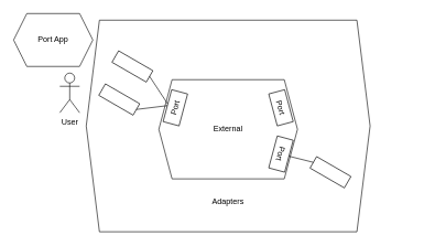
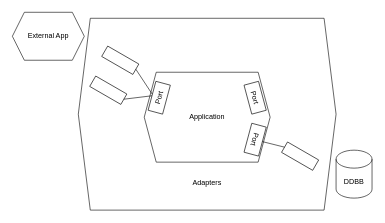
  <mxCell id="0" />
  <mxCell id="1" parent="0" />
  <mxCell id="2" value="&lt;div&gt;&lt;br&gt;&lt;/div&gt;&lt;div&gt;&lt;br&gt;&lt;/div&gt;&lt;div&gt;&lt;br&gt;&lt;/div&gt;&lt;div&gt;&lt;br&gt;&lt;/div&gt;&lt;div&gt;&lt;br&gt;&lt;/div&gt;&lt;div&gt;&lt;br&gt;&lt;/div&gt;&lt;div&gt;&lt;br&gt;&lt;/div&gt;&lt;div&gt;&lt;br&gt;&lt;/div&gt;&lt;div&gt;&lt;br&gt;&lt;/div&gt;&lt;div&gt;&lt;br&gt;&lt;/div&gt;&lt;div&gt;&lt;br&gt;&lt;/div&gt;&lt;div&gt;&lt;br&gt;&lt;/div&gt;&lt;div&gt;&lt;br&gt;&lt;/div&gt;&lt;div&gt;&lt;br&gt;&lt;/div&gt;&lt;div&gt;&lt;br&gt;&lt;/div&gt;&lt;div&gt;&lt;br&gt;&lt;/div&gt;&lt;div&gt;Adapters&lt;/div&gt;" style="shape=hexagon;perimeter=hexagonPerimeter2;whiteSpace=wrap;html=1;fixedSize=1;" vertex="1" parent="1"><mxGeometry x="130" y="30" width="430" height="320" as="geometry" /></mxCell>
- <mxCell id="3" value="External" style="shape=hexagon;perimeter=hexagonPerimeter2;whiteSpace=wrap;html=1;fixedSize=1;" vertex="1" parent="1"><mxGeometry x="240" y="120" width="210" height="150" as="geometry" /></mxCell>
+ <mxCell id="3" value="Application" style="shape=hexagon;perimeter=hexagonPerimeter2;whiteSpace=wrap;html=1;fixedSize=1;" vertex="1" parent="1"><mxGeometry x="240" y="120" width="210" height="150" as="geometry" /></mxCell>
  <mxCell id="4" value="Port" style="rounded=0;whiteSpace=wrap;html=1;rotation=-75;" vertex="1" parent="1"><mxGeometry x="240" y="150" width="50" height="25" as="geometry" /></mxCell>
  <mxCell id="5" value="Port" style="rounded=0;whiteSpace=wrap;html=1;rotation=75;" vertex="1" parent="1"><mxGeometry x="400" y="150" width="50" height="25" as="geometry" /></mxCell>
  <mxCell id="6" value="Port" style="rounded=0;whiteSpace=wrap;html=1;rotation=105;" vertex="1" parent="1"><mxGeometry x="400" y="220" width="50" height="25" as="geometry" /></mxCell>
  <mxCell id="7" value="" style="rounded=0;whiteSpace=wrap;html=1;rotation=30;" vertex="1" parent="1"><mxGeometry x="170" y="90" width="60" height="20" as="geometry" /></mxCell>
  <mxCell id="8" value="" style="endArrow=none;html=1;rounded=0;exitX=0.063;exitY=0.243;exitDx=0;exitDy=0;exitPerimeter=0;entryX=1;entryY=0.5;entryDx=0;entryDy=0;" edge="1" parent="1" source="3" target="7"><mxGeometry width="50" height="50" relative="1" as="geometry"><mxPoint x="180" y="190" as="sourcePoint" /><mxPoint x="230" y="140" as="targetPoint" /></mxGeometry></mxCell>
  <mxCell id="9" value="" style="rounded=0;whiteSpace=wrap;html=1;rotation=30;" vertex="1" parent="1"><mxGeometry x="150" y="140" width="60" height="20" as="geometry" /></mxCell>
  <mxCell id="10" value="" style="endArrow=none;html=1;rounded=0;exitX=1;exitY=0.5;exitDx=0;exitDy=0;entryX=0.5;entryY=0;entryDx=0;entryDy=0;" edge="1" parent="1" source="9" target="4"><mxGeometry width="50" height="50" relative="1" as="geometry"><mxPoint x="263" y="166" as="sourcePoint" /><mxPoint x="236" y="125" as="targetPoint" /></mxGeometry></mxCell>
  <mxCell id="11" value="" style="rounded=0;whiteSpace=wrap;html=1;rotation=30;" vertex="1" parent="1"><mxGeometry x="470" y="250" width="60" height="20" as="geometry" /></mxCell>
  <mxCell id="12" value="" style="endArrow=none;html=1;rounded=0;exitX=0;exitY=0.5;exitDx=0;exitDy=0;entryX=0.5;entryY=0;entryDx=0;entryDy=0;" edge="1" parent="1" source="11" target="6"><mxGeometry width="50" height="50" relative="1" as="geometry"><mxPoint x="467" y="280.5" as="sourcePoint" /><mxPoint x="440" y="239.5" as="targetPoint" /></mxGeometry></mxCell>
- <mxCell id="14" value="User" style="shape=umlActor;verticalLabelPosition=bottom;verticalAlign=top;html=1;" vertex="1" parent="1"><mxGeometry x="90" y="110" width="30" height="60" as="geometry" /></mxCell>
- <mxCell id="15" value="Port App" style="shape=hexagon;perimeter=hexagonPerimeter2;whiteSpace=wrap;html=1;fixedSize=1;" vertex="1" parent="1"><mxGeometry x="20" y="20" width="120" height="80" as="geometry" /></mxCell>
+ <mxCell id="13" value="DDBB" style="shape=cylinder3;whiteSpace=wrap;html=1;boundedLbl=1;backgroundOutline=1;size=15;" vertex="1" parent="1"><mxGeometry x="560" y="250" width="60" height="80" as="geometry" /></mxCell>
+ <mxCell id="15" value="External App" style="shape=hexagon;perimeter=hexagonPerimeter2;whiteSpace=wrap;html=1;fixedSize=1;" vertex="1" parent="1"><mxGeometry x="20" y="20" width="120" height="80" as="geometry" /></mxCell>
